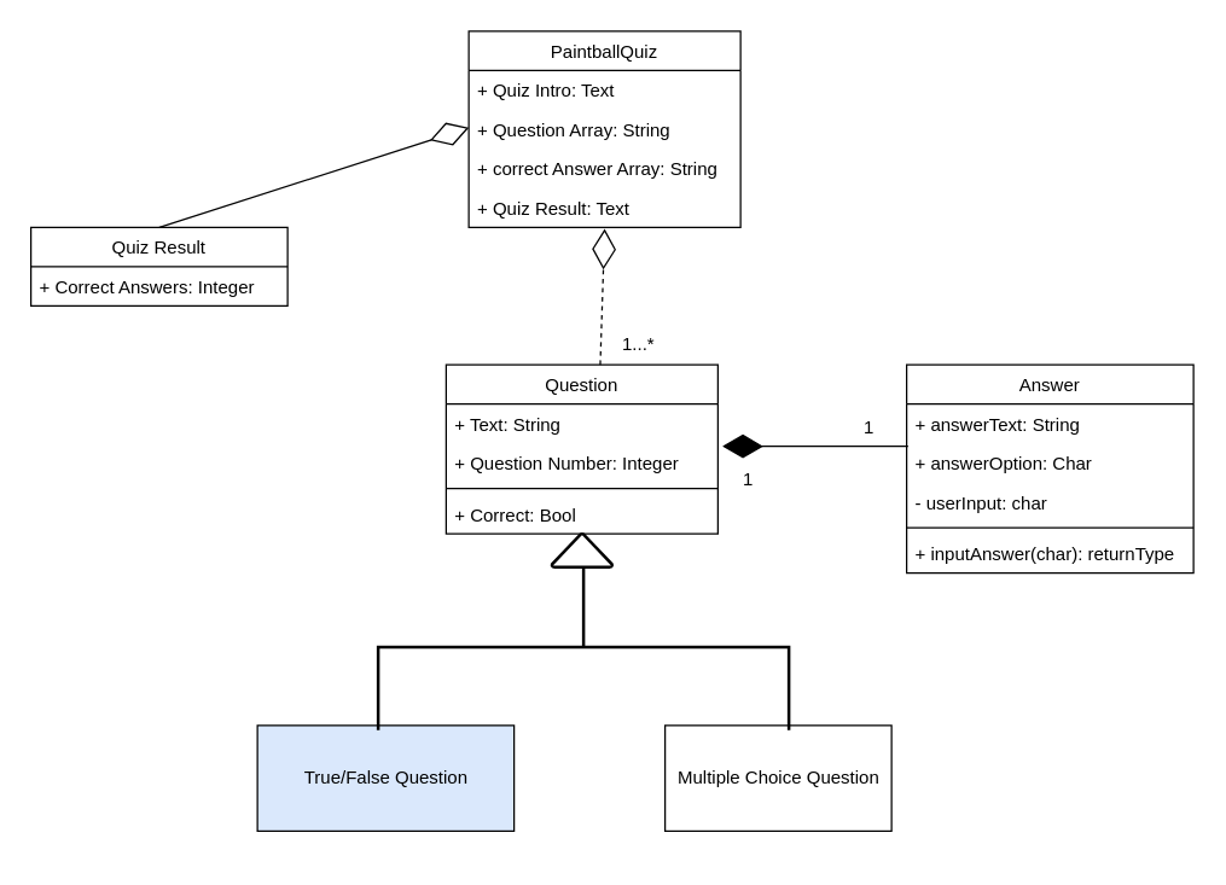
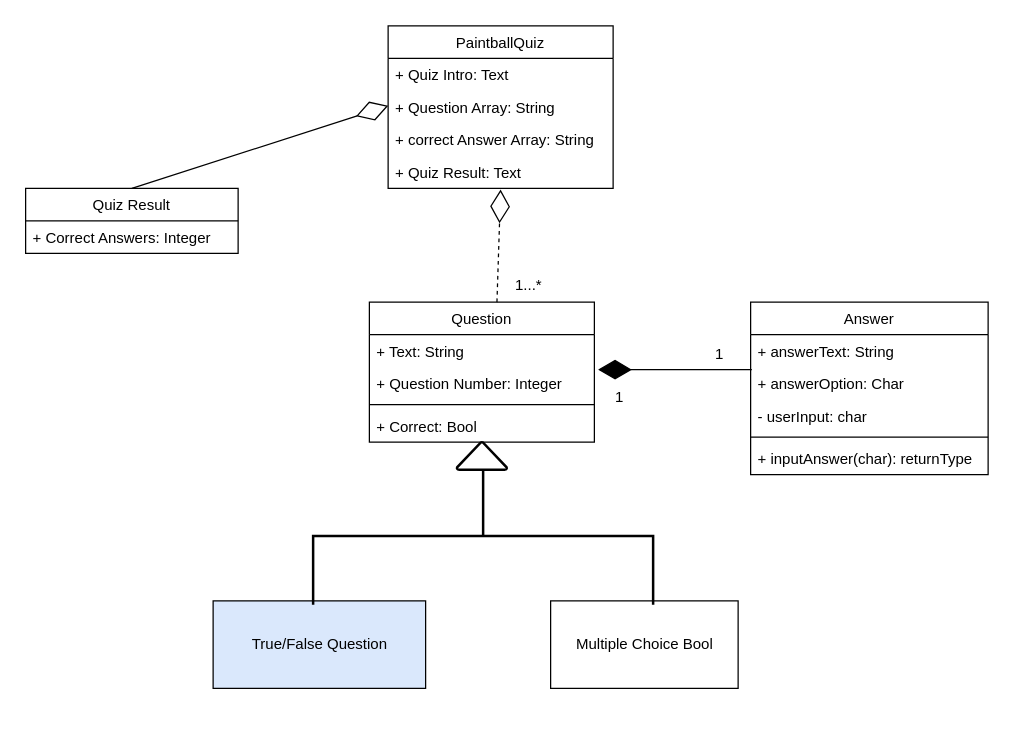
  <mxCell id="0" />
  <mxCell id="1" parent="0" />
  <mxCell id="2" value="PaintballQuiz" style="swimlane;fontStyle=0;childLayout=stackLayout;horizontal=1;startSize=26;fillColor=none;horizontalStack=0;resizeParent=1;resizeParentMax=0;resizeLast=0;collapsible=1;marginBottom=0;" vertex="1" parent="1"><mxGeometry x="310" y="20" width="180" height="130" as="geometry" /></mxCell>
  <mxCell id="3" value="+ Quiz Intro: Text" style="text;strokeColor=none;fillColor=none;align=left;verticalAlign=top;spacingLeft=4;spacingRight=4;overflow=hidden;rotatable=0;points=[[0,0.5],[1,0.5]];portConstraint=eastwest;" vertex="1" parent="2"><mxGeometry y="26" width="180" height="26" as="geometry" /></mxCell>
  <mxCell id="4" value="+ Question Array: String" style="text;strokeColor=none;fillColor=none;align=left;verticalAlign=top;spacingLeft=4;spacingRight=4;overflow=hidden;rotatable=0;points=[[0,0.5],[1,0.5]];portConstraint=eastwest;" vertex="1" parent="2"><mxGeometry y="52" width="180" height="26" as="geometry" /></mxCell>
  <mxCell id="5" value="+ correct Answer Array: String" style="text;strokeColor=none;fillColor=none;align=left;verticalAlign=top;spacingLeft=4;spacingRight=4;overflow=hidden;rotatable=0;points=[[0,0.5],[1,0.5]];portConstraint=eastwest;" vertex="1" parent="2"><mxGeometry y="78" width="180" height="26" as="geometry" /></mxCell>
  <mxCell id="6" value="+ Quiz Result: Text" style="text;strokeColor=none;fillColor=none;align=left;verticalAlign=top;spacingLeft=4;spacingRight=4;overflow=hidden;rotatable=0;points=[[0,0.5],[1,0.5]];portConstraint=eastwest;" vertex="1" parent="2"><mxGeometry y="104" width="180" height="26" as="geometry" /></mxCell>
  <mxCell id="7" value="Quiz Result" style="swimlane;fontStyle=0;childLayout=stackLayout;horizontal=1;startSize=26;fillColor=none;horizontalStack=0;resizeParent=1;resizeParentMax=0;resizeLast=0;collapsible=1;marginBottom=0;" vertex="1" parent="1"><mxGeometry x="20" y="150" width="170" height="52" as="geometry" /></mxCell>
  <mxCell id="8" value="+ Correct Answers: Integer" style="text;strokeColor=none;fillColor=none;align=left;verticalAlign=top;spacingLeft=4;spacingRight=4;overflow=hidden;rotatable=0;points=[[0,0.5],[1,0.5]];portConstraint=eastwest;" vertex="1" parent="7"><mxGeometry y="26" width="170" height="26" as="geometry" /></mxCell>
  <mxCell id="9" value="Question" style="swimlane;fontStyle=0;childLayout=stackLayout;horizontal=1;startSize=26;fillColor=none;horizontalStack=0;resizeParent=1;resizeParentMax=0;resizeLast=0;collapsible=1;marginBottom=0;" vertex="1" parent="1"><mxGeometry x="295" y="241" width="180" height="112" as="geometry" /></mxCell>
  <mxCell id="10" value="+ Text: String" style="text;strokeColor=none;fillColor=none;align=left;verticalAlign=top;spacingLeft=4;spacingRight=4;overflow=hidden;rotatable=0;points=[[0,0.5],[1,0.5]];portConstraint=eastwest;" vertex="1" parent="9"><mxGeometry y="26" width="180" height="26" as="geometry" /></mxCell>
  <mxCell id="11" value="+ Question Number: Integer" style="text;strokeColor=none;fillColor=none;align=left;verticalAlign=top;spacingLeft=4;spacingRight=4;overflow=hidden;rotatable=0;points=[[0,0.5],[1,0.5]];portConstraint=eastwest;" vertex="1" parent="9"><mxGeometry y="52" width="180" height="26" as="geometry" /></mxCell>
  <mxCell id="12" value="" style="line;strokeWidth=1;fillColor=none;align=left;verticalAlign=middle;spacingTop=-1;spacingLeft=3;spacingRight=3;rotatable=0;labelPosition=right;points=[];portConstraint=eastwest;" vertex="1" parent="9"><mxGeometry y="78" width="180" height="8" as="geometry" /></mxCell>
  <mxCell id="13" value="+ Correct: Bool" style="text;strokeColor=none;fillColor=none;align=left;verticalAlign=top;spacingLeft=4;spacingRight=4;overflow=hidden;rotatable=0;points=[[0,0.5],[1,0.5]];portConstraint=eastwest;" vertex="1" parent="9"><mxGeometry y="86" width="180" height="26" as="geometry" /></mxCell>
  <mxCell id="14" value="Answer" style="swimlane;fontStyle=0;childLayout=stackLayout;horizontal=1;startSize=26;fillColor=none;horizontalStack=0;resizeParent=1;resizeParentMax=0;resizeLast=0;collapsible=1;marginBottom=0;" vertex="1" parent="1"><mxGeometry x="600" y="241" width="190" height="138" as="geometry" /></mxCell>
  <mxCell id="15" value="+ answerText: String" style="text;strokeColor=none;fillColor=none;align=left;verticalAlign=top;spacingLeft=4;spacingRight=4;overflow=hidden;rotatable=0;points=[[0,0.5],[1,0.5]];portConstraint=eastwest;" vertex="1" parent="14"><mxGeometry y="26" width="190" height="26" as="geometry" /></mxCell>
  <mxCell id="16" value="+ answerOption: Char" style="text;strokeColor=none;fillColor=none;align=left;verticalAlign=top;spacingLeft=4;spacingRight=4;overflow=hidden;rotatable=0;points=[[0,0.5],[1,0.5]];portConstraint=eastwest;" vertex="1" parent="14"><mxGeometry y="52" width="190" height="26" as="geometry" /></mxCell>
  <mxCell id="17" value="- userInput: char" style="text;strokeColor=none;fillColor=none;align=left;verticalAlign=top;spacingLeft=4;spacingRight=4;overflow=hidden;rotatable=0;points=[[0,0.5],[1,0.5]];portConstraint=eastwest;" vertex="1" parent="14"><mxGeometry y="78" width="190" height="26" as="geometry" /></mxCell>
  <mxCell id="18" value="" style="line;strokeWidth=1;fillColor=none;align=left;verticalAlign=middle;spacingTop=-1;spacingLeft=3;spacingRight=3;rotatable=0;labelPosition=right;points=[];portConstraint=eastwest;" vertex="1" parent="14"><mxGeometry y="104" width="190" height="8" as="geometry" /></mxCell>
  <mxCell id="19" value="+ inputAnswer(char): returnType" style="text;strokeColor=none;fillColor=none;align=left;verticalAlign=top;spacingLeft=4;spacingRight=4;overflow=hidden;rotatable=0;points=[[0,0.5],[1,0.5]];portConstraint=eastwest;" vertex="1" parent="14"><mxGeometry y="112" width="190" height="26" as="geometry" /></mxCell>
  <mxCell id="20" value="True/False Question" style="html=1;fillColor=#dae8fc;" vertex="1" parent="1"><mxGeometry x="170" y="480" width="170" height="70" as="geometry" /></mxCell>
- <mxCell id="21" value="Multiple Choice Question" style="html=1;" vertex="1" parent="1"><mxGeometry x="440" y="480" width="150" height="70" as="geometry" /></mxCell>
+ <mxCell id="21" value="Multiple Choice Bool" style="html=1;" vertex="1" parent="1"><mxGeometry x="440" y="480" width="150" height="70" as="geometry" /></mxCell>
  <mxCell id="22" value="" style="endArrow=diamondThin;endFill=0;endSize=24;html=1;exitX=0.5;exitY=0;exitDx=0;exitDy=0;" edge="1" parent="1" source="7"><mxGeometry width="160" relative="1" as="geometry"><mxPoint x="150" y="84" as="sourcePoint" /><mxPoint x="310" y="84" as="targetPoint" /></mxGeometry></mxCell>
  <mxCell id="23" value="" style="endArrow=diamondThin;endFill=0;endSize=24;html=1;exitX=0.567;exitY=0;exitDx=0;exitDy=0;entryX=0.5;entryY=1.038;entryDx=0;entryDy=0;entryPerimeter=0;exitPerimeter=0;dashed=1;" edge="1" parent="1" source="9" target="6"><mxGeometry width="160" relative="1" as="geometry"><mxPoint x="297.5" y="216" as="sourcePoint" /><mxPoint x="502.5" y="150" as="targetPoint" /></mxGeometry></mxCell>
  <mxCell id="24" value="1...*" style="text;html=1;resizable=0;points=[];autosize=1;align=left;verticalAlign=top;spacingTop=-4;" vertex="1" parent="1"><mxGeometry x="410" y="218" width="40" height="20" as="geometry" /></mxCell>
  <mxCell id="25" value="" style="endArrow=diamondThin;endFill=1;endSize=24;html=1;entryX=1.017;entryY=0.077;entryDx=0;entryDy=0;entryPerimeter=0;exitX=0.005;exitY=0.077;exitDx=0;exitDy=0;exitPerimeter=0;" edge="1" parent="1" source="16" target="11"><mxGeometry width="160" relative="1" as="geometry"><mxPoint x="570" y="410" as="sourcePoint" /><mxPoint x="730" y="410" as="targetPoint" /></mxGeometry></mxCell>
  <mxCell id="26" value="1" style="text;html=1;resizable=0;points=[];autosize=1;align=left;verticalAlign=top;spacingTop=-4;" vertex="1" parent="1"><mxGeometry x="570" y="273" width="20" height="20" as="geometry" /></mxCell>
  <mxCell id="27" value="1" style="text;html=1;resizable=0;points=[];autosize=1;align=left;verticalAlign=top;spacingTop=-4;" vertex="1" parent="1"><mxGeometry x="490" y="307" width="20" height="20" as="geometry" /></mxCell>
  <mxCell id="28" value="" style="strokeWidth=2;html=1;shape=mxgraph.flowchart.annotation_2;align=left;pointerEvents=1;rotation=90;" vertex="1" parent="1"><mxGeometry x="331" y="292" width="110" height="272" as="geometry" /></mxCell>
  <mxCell id="29" value="" style="strokeWidth=2;html=1;shape=mxgraph.flowchart.extract_or_measurement;whiteSpace=wrap;" vertex="1" parent="1"><mxGeometry x="365" y="353" width="40" height="22" as="geometry" /></mxCell>
